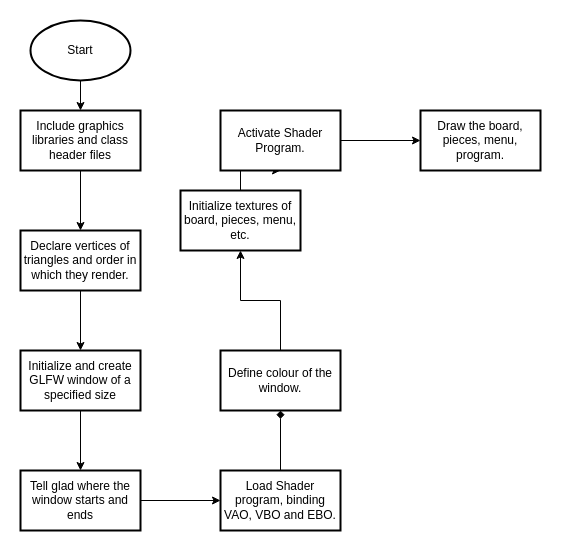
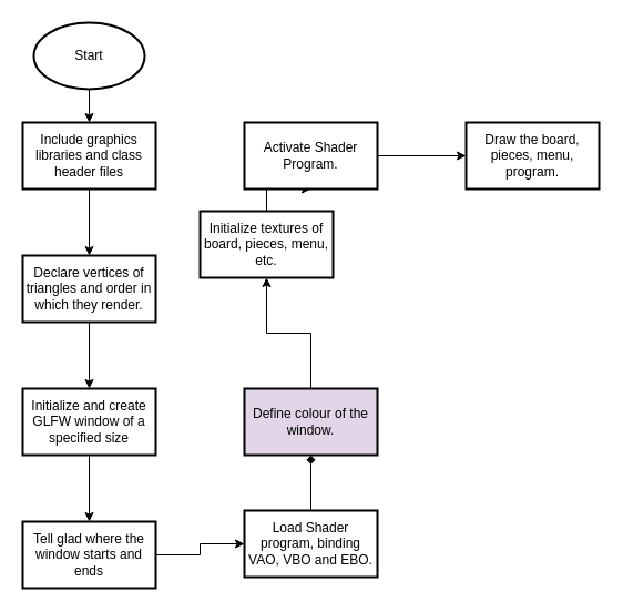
  <mxCell id="0" />
  <mxCell id="1" parent="0" />
  <mxCell id="2" value="" style="edgeStyle=orthogonalEdgeStyle;rounded=0;orthogonalLoop=1;jettySize=auto;html=1;" edge="1" parent="1" source="3" target="5"><mxGeometry relative="1" as="geometry" /></mxCell>
  <mxCell id="3" value="Start" style="strokeWidth=2;html=1;shape=mxgraph.flowchart.start_1;whiteSpace=wrap;" vertex="1" parent="1"><mxGeometry x="30" y="20" width="100" height="60" as="geometry" /></mxCell>
  <mxCell id="4" value="" style="edgeStyle=orthogonalEdgeStyle;rounded=0;orthogonalLoop=1;jettySize=auto;html=1;" edge="1" parent="1" source="5" target="7"><mxGeometry relative="1" as="geometry" /></mxCell>
  <mxCell id="5" value="Include graphics libraries and class header files" style="whiteSpace=wrap;html=1;strokeWidth=2;" vertex="1" parent="1"><mxGeometry x="20" y="110" width="120" height="60" as="geometry" /></mxCell>
  <mxCell id="6" value="" style="edgeStyle=orthogonalEdgeStyle;rounded=0;orthogonalLoop=1;jettySize=auto;html=1;" edge="1" parent="1" source="7" target="9"><mxGeometry relative="1" as="geometry" /></mxCell>
  <mxCell id="7" value="Declare vertices of triangles and order in which they render." style="whiteSpace=wrap;html=1;strokeWidth=2;" vertex="1" parent="1"><mxGeometry x="20" y="230" width="120" height="60" as="geometry" /></mxCell>
  <mxCell id="8" value="" style="edgeStyle=orthogonalEdgeStyle;rounded=0;orthogonalLoop=1;jettySize=auto;html=1;" edge="1" parent="1" source="9" target="11"><mxGeometry relative="1" as="geometry" /></mxCell>
  <mxCell id="9" value="Initialize and create GLFW window of a specified size" style="whiteSpace=wrap;html=1;strokeWidth=2;" vertex="1" parent="1"><mxGeometry x="20" y="350" width="120" height="60" as="geometry" /></mxCell>
  <mxCell id="10" value="" style="edgeStyle=orthogonalEdgeStyle;rounded=0;orthogonalLoop=1;jettySize=auto;html=1;" edge="1" parent="1" source="11" target="13"><mxGeometry relative="1" as="geometry" /></mxCell>
  <mxCell id="11" value="Tell glad where the window starts and ends" style="whiteSpace=wrap;html=1;strokeWidth=2;" vertex="1" parent="1"><mxGeometry x="20" y="470" width="120" height="60" as="geometry" /></mxCell>
  <mxCell id="12" value="" style="edgeStyle=orthogonalEdgeStyle;rounded=0;orthogonalLoop=1;jettySize=auto;html=1;endArrow=diamond;" edge="1" parent="1" source="13" target="15"><mxGeometry relative="1" as="geometry" /></mxCell>
- <mxCell id="13" value="Load Shader program, binding VAO, VBO and EBO." style="whiteSpace=wrap;html=1;strokeWidth=2;" vertex="1" parent="1"><mxGeometry x="220" y="470" width="120" height="60" as="geometry" /></mxCell>
+ <mxCell id="13" value="Load Shader program, binding VAO, VBO and EBO." style="whiteSpace=wrap;html=1;strokeWidth=2;" vertex="1" parent="1"><mxGeometry x="220" y="460" width="120" height="60" as="geometry" /></mxCell>
  <mxCell id="14" value="" style="edgeStyle=orthogonalEdgeStyle;rounded=0;orthogonalLoop=1;jettySize=auto;html=1;" edge="1" parent="1" source="15" target="17"><mxGeometry relative="1" as="geometry" /></mxCell>
- <mxCell id="15" value="Define colour of the window." style="whiteSpace=wrap;html=1;strokeWidth=2;" vertex="1" parent="1"><mxGeometry x="220" y="350" width="120" height="60" as="geometry" /></mxCell>
+ <mxCell id="15" value="Define colour of the window." style="whiteSpace=wrap;html=1;strokeWidth=2;fillColor=#e1d5e7;" vertex="1" parent="1"><mxGeometry x="220" y="350" width="120" height="60" as="geometry" /></mxCell>
  <mxCell id="16" value="" style="edgeStyle=orthogonalEdgeStyle;rounded=0;orthogonalLoop=1;jettySize=auto;html=1;" edge="1" parent="1" source="17" target="19"><mxGeometry relative="1" as="geometry" /></mxCell>
  <mxCell id="17" value="Initialize textures of board, pieces, menu, etc." style="whiteSpace=wrap;html=1;strokeWidth=2;" vertex="1" parent="1"><mxGeometry x="180" y="190" width="120" height="60" as="geometry" /></mxCell>
  <mxCell id="18" value="" style="edgeStyle=orthogonalEdgeStyle;rounded=0;orthogonalLoop=1;jettySize=auto;html=1;" edge="1" parent="1" source="19" target="20"><mxGeometry relative="1" as="geometry" /></mxCell>
  <mxCell id="19" value="Activate Shader Program." style="whiteSpace=wrap;html=1;strokeWidth=2;" vertex="1" parent="1"><mxGeometry x="220" y="110" width="120" height="60" as="geometry" /></mxCell>
  <mxCell id="20" value="Draw the board, pieces, menu, program." style="whiteSpace=wrap;html=1;strokeWidth=2;" vertex="1" parent="1"><mxGeometry x="420" y="110" width="120" height="60" as="geometry" /></mxCell>
